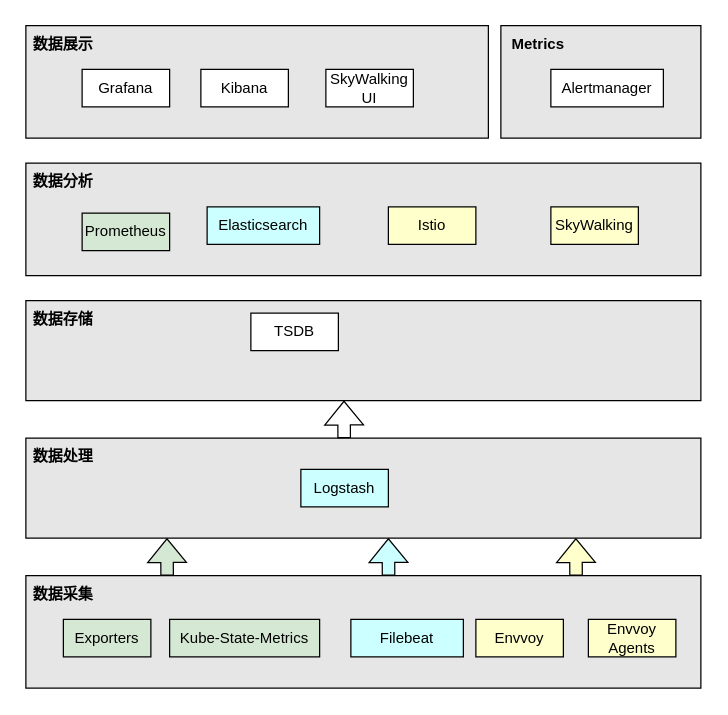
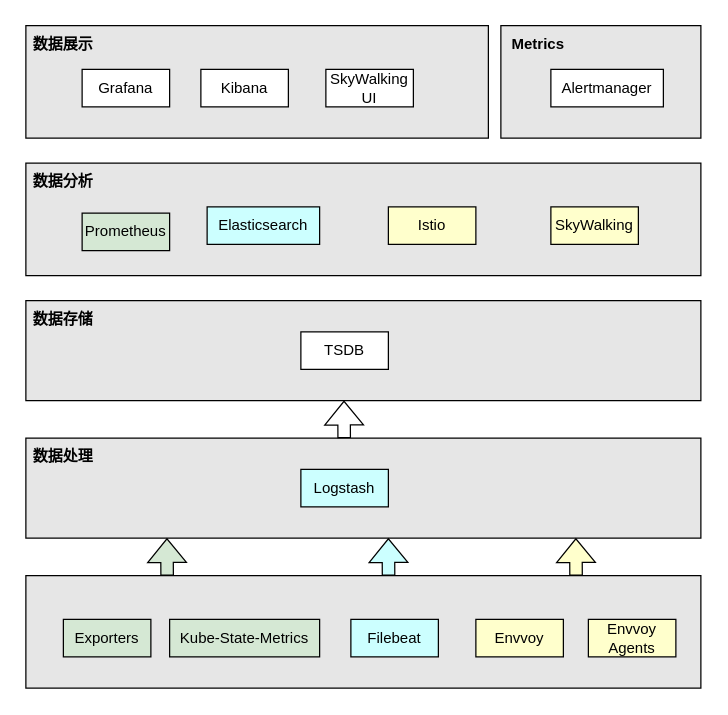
  <mxCell id="0" />
  <mxCell id="1" parent="0" />
  <mxCell id="2" value="" style="rounded=0;whiteSpace=wrap;html=1;fillColor=#E6E6E6;" parent="1" vertex="1"><mxGeometry x="20" y="460" width="540" height="90" as="geometry" /></mxCell>
  <mxCell id="3" value="Exporters" style="rounded=0;whiteSpace=wrap;html=1;fillColor=#D5E8D4;" parent="1" vertex="1"><mxGeometry x="50" y="495" width="70" height="30" as="geometry" /></mxCell>
- <mxCell id="4" value="Filebeat" style="rounded=0;whiteSpace=wrap;html=1;fillColor=#CCFFFF;" parent="1" vertex="1"><mxGeometry x="280" y="495" width="90" height="30" as="geometry" /></mxCell>
+ <mxCell id="4" value="Filebeat" style="rounded=0;whiteSpace=wrap;html=1;fillColor=#CCFFFF;" parent="1" vertex="1"><mxGeometry x="280" y="495" width="70" height="30" as="geometry" /></mxCell>
  <mxCell id="5" value="Envvoy" style="rounded=0;whiteSpace=wrap;html=1;fillColor=#FFFFCC;" parent="1" vertex="1"><mxGeometry x="380" y="495" width="70" height="30" as="geometry" /></mxCell>
  <mxCell id="6" value="Envvoy Agents" style="rounded=0;whiteSpace=wrap;html=1;fillColor=#FFFFCC;" parent="1" vertex="1"><mxGeometry x="470" y="495" width="70" height="30" as="geometry" /></mxCell>
  <mxCell id="7" value="" style="rounded=0;whiteSpace=wrap;html=1;fillColor=#E6E6E6;" parent="1" vertex="1"><mxGeometry x="20" y="350" width="540" height="80" as="geometry" /></mxCell>
  <mxCell id="8" value="" style="rounded=0;whiteSpace=wrap;html=1;fillColor=#E6E6E6;" parent="1" vertex="1"><mxGeometry x="20" y="240" width="540" height="80" as="geometry" /></mxCell>
- <mxCell id="9" value="&lt;b&gt;数据采集&lt;/b&gt;" style="text;html=1;strokeColor=none;fillColor=none;align=center;verticalAlign=middle;whiteSpace=wrap;rounded=0;" parent="1" vertex="1"><mxGeometry x="20" y="460" width="60" height="30" as="geometry" /></mxCell>
  <mxCell id="10" value="&lt;b&gt;数据处理&lt;/b&gt;" style="text;html=1;strokeColor=none;fillColor=none;align=center;verticalAlign=middle;whiteSpace=wrap;rounded=0;" parent="1" vertex="1"><mxGeometry x="20" y="350" width="60" height="30" as="geometry" /></mxCell>
  <mxCell id="11" value="&lt;b&gt;数据存储&lt;/b&gt;" style="text;html=1;strokeColor=none;fillColor=none;align=center;verticalAlign=middle;whiteSpace=wrap;rounded=0;" parent="1" vertex="1"><mxGeometry x="20" y="240" width="60" height="30" as="geometry" /></mxCell>
  <mxCell id="12" value="" style="rounded=0;whiteSpace=wrap;html=1;fillColor=#E6E6E6;" parent="1" vertex="1"><mxGeometry x="20" y="130" width="540" height="90" as="geometry" /></mxCell>
  <mxCell id="13" value="&lt;b&gt;数据分析&lt;/b&gt;" style="text;html=1;strokeColor=none;fillColor=none;align=center;verticalAlign=middle;whiteSpace=wrap;rounded=0;" parent="1" vertex="1"><mxGeometry x="20" y="130" width="60" height="30" as="geometry" /></mxCell>
  <mxCell id="14" value="Kube-State-Metrics" style="rounded=0;whiteSpace=wrap;html=1;fillColor=#D5E8D4;" parent="1" vertex="1"><mxGeometry x="135" y="495" width="120" height="30" as="geometry" /></mxCell>
  <mxCell id="15" value="" style="rounded=0;whiteSpace=wrap;html=1;fillColor=#E6E6E6;" parent="1" vertex="1"><mxGeometry x="20" y="20" width="370" height="90" as="geometry" /></mxCell>
  <mxCell id="16" value="&lt;b&gt;数据展示&lt;/b&gt;" style="text;html=1;strokeColor=none;fillColor=none;align=center;verticalAlign=middle;whiteSpace=wrap;rounded=0;" parent="1" vertex="1"><mxGeometry x="20" y="20" width="60" height="30" as="geometry" /></mxCell>
  <mxCell id="17" value="Logstash" style="rounded=0;whiteSpace=wrap;html=1;fillColor=#CCFFFF;" parent="1" vertex="1"><mxGeometry x="240" y="375" width="70" height="30" as="geometry" /></mxCell>
- <mxCell id="18" value="TSDB" style="rounded=0;whiteSpace=wrap;html=1;fillColor=#FFFFFF;" parent="1" vertex="1"><mxGeometry x="200" y="250" width="70" height="30" as="geometry" /></mxCell>
+ <mxCell id="18" value="TSDB" style="rounded=0;whiteSpace=wrap;html=1;fillColor=#FFFFFF;" parent="1" vertex="1"><mxGeometry x="240" y="265" width="70" height="30" as="geometry" /></mxCell>
  <mxCell id="19" value="Prometheus" style="rounded=0;whiteSpace=wrap;html=1;fillColor=#D5E8D4;" parent="1" vertex="1"><mxGeometry x="65" y="170" width="70" height="30" as="geometry" /></mxCell>
  <mxCell id="20" value="Elasticsearch" style="rounded=0;whiteSpace=wrap;html=1;fillColor=#CCFFFF;" parent="1" vertex="1"><mxGeometry x="165" y="165" width="90" height="30" as="geometry" /></mxCell>
  <mxCell id="21" value="Istio" style="rounded=0;whiteSpace=wrap;html=1;fillColor=#FFFFCC;" parent="1" vertex="1"><mxGeometry x="310" y="165" width="70" height="30" as="geometry" /></mxCell>
  <mxCell id="22" value="SkyWalking" style="rounded=0;whiteSpace=wrap;html=1;fillColor=#FFFFCC;" parent="1" vertex="1"><mxGeometry x="440" y="165" width="70" height="30" as="geometry" /></mxCell>
  <mxCell id="23" value="Grafana" style="rounded=0;whiteSpace=wrap;html=1;fillColor=#FFFFFF;" parent="1" vertex="1"><mxGeometry x="65" y="55" width="70" height="30" as="geometry" /></mxCell>
  <mxCell id="24" value="Kibana" style="rounded=0;whiteSpace=wrap;html=1;fillColor=#FFFFFF;" parent="1" vertex="1"><mxGeometry x="160" y="55" width="70" height="30" as="geometry" /></mxCell>
  <mxCell id="25" value="SkyWalking UI" style="rounded=0;whiteSpace=wrap;html=1;fillColor=#FFFFFF;" parent="1" vertex="1"><mxGeometry x="260" y="55" width="70" height="30" as="geometry" /></mxCell>
  <mxCell id="26" value="" style="rounded=0;whiteSpace=wrap;html=1;fillColor=#E6E6E6;" parent="1" vertex="1"><mxGeometry x="400" y="20" width="160" height="90" as="geometry" /></mxCell>
  <mxCell id="27" value="&lt;b&gt;Metrics&lt;/b&gt;" style="text;html=1;strokeColor=none;fillColor=none;align=center;verticalAlign=middle;whiteSpace=wrap;rounded=0;" parent="1" vertex="1"><mxGeometry x="400" y="20" width="60" height="30" as="geometry" /></mxCell>
  <mxCell id="28" value="Alertmanager" style="rounded=0;whiteSpace=wrap;html=1;fillColor=#FFFFFF;" parent="1" vertex="1"><mxGeometry x="440" y="55" width="90" height="30" as="geometry" /></mxCell>
  <mxCell id="29" value="" style="shape=flexArrow;endArrow=classic;html=1;rounded=0;fillColor=#D5E8D4;entryX=0.209;entryY=1;entryDx=0;entryDy=0;entryPerimeter=0;" parent="1" target="7" edge="1"><mxGeometry width="50" height="50" relative="1" as="geometry"><mxPoint x="133" y="460" as="sourcePoint" /><mxPoint x="170" y="410" as="targetPoint" /></mxGeometry></mxCell>
  <mxCell id="30" value="" style="shape=flexArrow;endArrow=classic;html=1;rounded=0;fillColor=#CCFFFF;entryX=0.209;entryY=1;entryDx=0;entryDy=0;entryPerimeter=0;" parent="1" edge="1"><mxGeometry width="50" height="50" relative="1" as="geometry"><mxPoint x="310.14" y="460" as="sourcePoint" /><mxPoint x="310" y="430" as="targetPoint" /></mxGeometry></mxCell>
  <mxCell id="31" value="" style="shape=flexArrow;endArrow=classic;html=1;rounded=0;fillColor=#FFFFCC;entryX=0.209;entryY=1;entryDx=0;entryDy=0;entryPerimeter=0;" parent="1" edge="1"><mxGeometry width="50" height="50" relative="1" as="geometry"><mxPoint x="460.14" y="460" as="sourcePoint" /><mxPoint x="460" y="430" as="targetPoint" /></mxGeometry></mxCell>
  <mxCell id="32" value="" style="shape=flexArrow;endArrow=classic;html=1;rounded=0;fillColor=#FFFFFF;entryX=0.209;entryY=1;entryDx=0;entryDy=0;entryPerimeter=0;" parent="1" edge="1"><mxGeometry width="50" height="50" relative="1" as="geometry"><mxPoint x="274.64" y="350" as="sourcePoint" /><mxPoint x="274.5" y="320" as="targetPoint" /></mxGeometry></mxCell>
